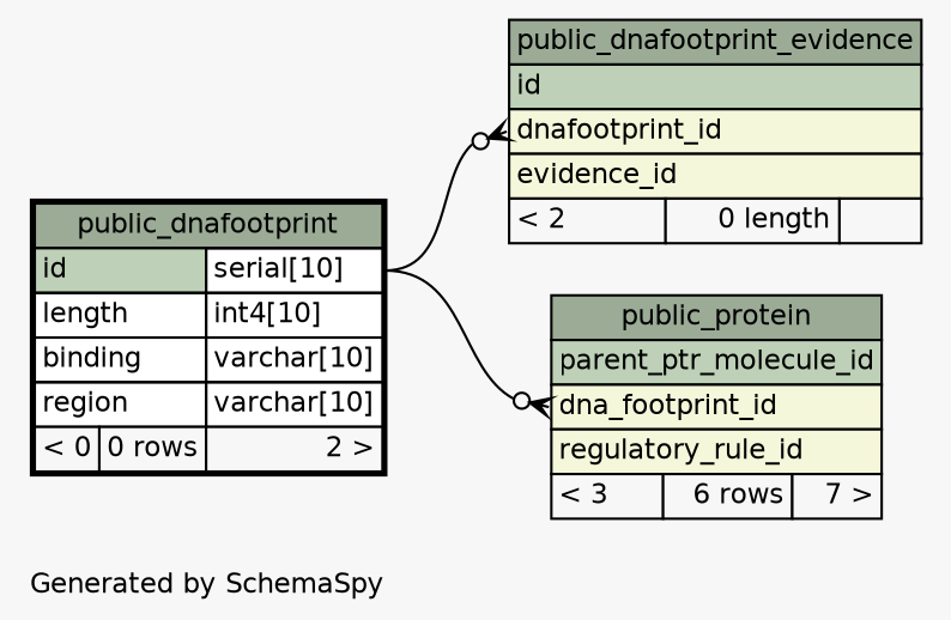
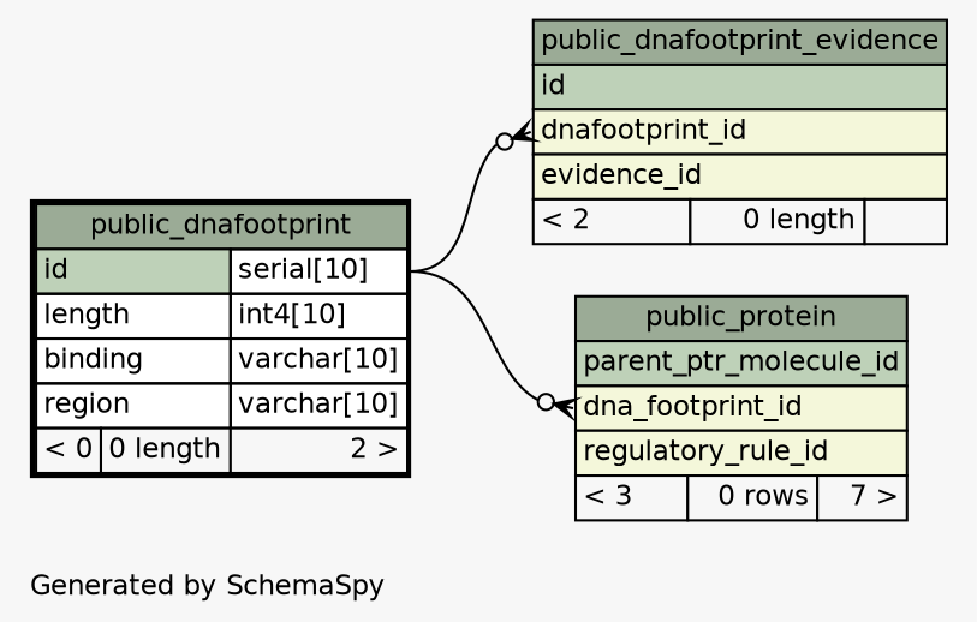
  digraph {
    bgcolor="#f7f7f7"
    fontname=Helvetica
    fontsize=11
    label="\nGenerated by SchemaSpy"
    labeljust=l
    nodesep=0.18
    rankdir=RL
    ranksep=0.46
    node [fontname=Helvetica fontsize=11 shape=plaintext]
    edge [arrowhead=none arrowsize=0.8 arrowtail=crowodot dir=back headport="id.type:e"]
    n1 [label=<     <TABLE BORDER="0" CELLBORDER="1" CELLSPACING="0" BGCOLOR="#ffffff">       <TR><TD COLSPAN="3" BGCOLOR="#9bab96" ALIGN="CENTER">public_dnafootprint_evidence</TD></TR>       <TR><TD PORT="id" COLSPAN="3" BGCOLOR="#bed1b8" ALIGN="LEFT">id</TD></TR>       <TR><TD PORT="dnafootprint_id" COLSPAN="3" BGCOLOR="#f4f7da" ALIGN="LEFT">dnafootprint_id</TD></TR>       <TR><TD PORT="evidence_id" COLSPAN="3" BGCOLOR="#f4f7da" ALIGN="LEFT">evidence_id</TD></TR>       <TR><TD ALIGN="LEFT" BGCOLOR="#f7f7f7">&lt; 2</TD><TD ALIGN="RIGHT" BGCOLOR="#f7f7f7">0 length</TD><TD ALIGN="RIGHT" BGCOLOR="#f7f7f7">  </TD></TR>     </TABLE>>]
-   n2 [label=<     <TABLE BORDER="2" CELLBORDER="1" CELLSPACING="0" BGCOLOR="#ffffff">       <TR><TD COLSPAN="3" BGCOLOR="#9bab96" ALIGN="CENTER">public_dnafootprint</TD></TR>       <TR><TD PORT="id" COLSPAN="2" BGCOLOR="#bed1b8" ALIGN="LEFT">id</TD><TD PORT="id.type" ALIGN="LEFT">serial[10]</TD></TR>       <TR><TD PORT="length" COLSPAN="2" ALIGN="LEFT">length</TD><TD PORT="length.type" ALIGN="LEFT">int4[10]</TD></TR>       <TR><TD PORT="binding" COLSPAN="2" ALIGN="LEFT">binding</TD><TD PORT="binding.type" ALIGN="LEFT">varchar[10]</TD></TR>       <TR><TD PORT="region" COLSPAN="2" ALIGN="LEFT">region</TD><TD PORT="region.type" ALIGN="LEFT">varchar[10]</TD></TR>       <TR><TD ALIGN="LEFT" BGCOLOR="#f7f7f7">&lt; 0</TD><TD ALIGN="RIGHT" BGCOLOR="#f7f7f7">0 rows</TD><TD ALIGN="RIGHT" BGCOLOR="#f7f7f7">2 &gt;</TD></TR>     </TABLE>>]
-   n3 [label=<     <TABLE BORDER="0" CELLBORDER="1" CELLSPACING="0" BGCOLOR="#ffffff">       <TR><TD COLSPAN="3" BGCOLOR="#9bab96" ALIGN="CENTER">public_protein</TD></TR>       <TR><TD PORT="parent_ptr_molecule_id" COLSPAN="3" BGCOLOR="#bed1b8" ALIGN="LEFT">parent_ptr_molecule_id</TD></TR>       <TR><TD PORT="dna_footprint_id" COLSPAN="3" BGCOLOR="#f4f7da" ALIGN="LEFT">dna_footprint_id</TD></TR>       <TR><TD PORT="regulatory_rule_id" COLSPAN="3" BGCOLOR="#f4f7da" ALIGN="LEFT">regulatory_rule_id</TD></TR>       <TR><TD ALIGN="LEFT" BGCOLOR="#f7f7f7">&lt; 3</TD><TD ALIGN="RIGHT" BGCOLOR="#f7f7f7">6 rows</TD><TD ALIGN="RIGHT" BGCOLOR="#f7f7f7">7 &gt;</TD></TR>     </TABLE>>]
+   n2 [label=<     <TABLE BORDER="2" CELLBORDER="1" CELLSPACING="0" BGCOLOR="#ffffff">       <TR><TD COLSPAN="3" BGCOLOR="#9bab96" ALIGN="CENTER">public_dnafootprint</TD></TR>       <TR><TD PORT="id" COLSPAN="2" BGCOLOR="#bed1b8" ALIGN="LEFT">id</TD><TD PORT="id.type" ALIGN="LEFT">serial[10]</TD></TR>       <TR><TD PORT="length" COLSPAN="2" ALIGN="LEFT">length</TD><TD PORT="length.type" ALIGN="LEFT">int4[10]</TD></TR>       <TR><TD PORT="binding" COLSPAN="2" ALIGN="LEFT">binding</TD><TD PORT="binding.type" ALIGN="LEFT">varchar[10]</TD></TR>       <TR><TD PORT="region" COLSPAN="2" ALIGN="LEFT">region</TD><TD PORT="region.type" ALIGN="LEFT">varchar[10]</TD></TR>       <TR><TD ALIGN="LEFT" BGCOLOR="#f7f7f7">&lt; 0</TD><TD ALIGN="RIGHT" BGCOLOR="#f7f7f7">0 length</TD><TD ALIGN="RIGHT" BGCOLOR="#f7f7f7">2 &gt;</TD></TR>     </TABLE>>]
+   n3 [label=<     <TABLE BORDER="0" CELLBORDER="1" CELLSPACING="0" BGCOLOR="#ffffff">       <TR><TD COLSPAN="3" BGCOLOR="#9bab96" ALIGN="CENTER">public_protein</TD></TR>       <TR><TD PORT="parent_ptr_molecule_id" COLSPAN="3" BGCOLOR="#bed1b8" ALIGN="LEFT">parent_ptr_molecule_id</TD></TR>       <TR><TD PORT="dna_footprint_id" COLSPAN="3" BGCOLOR="#f4f7da" ALIGN="LEFT">dna_footprint_id</TD></TR>       <TR><TD PORT="regulatory_rule_id" COLSPAN="3" BGCOLOR="#f4f7da" ALIGN="LEFT">regulatory_rule_id</TD></TR>       <TR><TD ALIGN="LEFT" BGCOLOR="#f7f7f7">&lt; 3</TD><TD ALIGN="RIGHT" BGCOLOR="#f7f7f7">0 rows</TD><TD ALIGN="RIGHT" BGCOLOR="#f7f7f7">7 &gt;</TD></TR>     </TABLE>>]
    n1 -> n2 [tailport="dnafootprint_id:w"]
    n3 -> n2 [tailport="dna_footprint_id:w"]
  }
